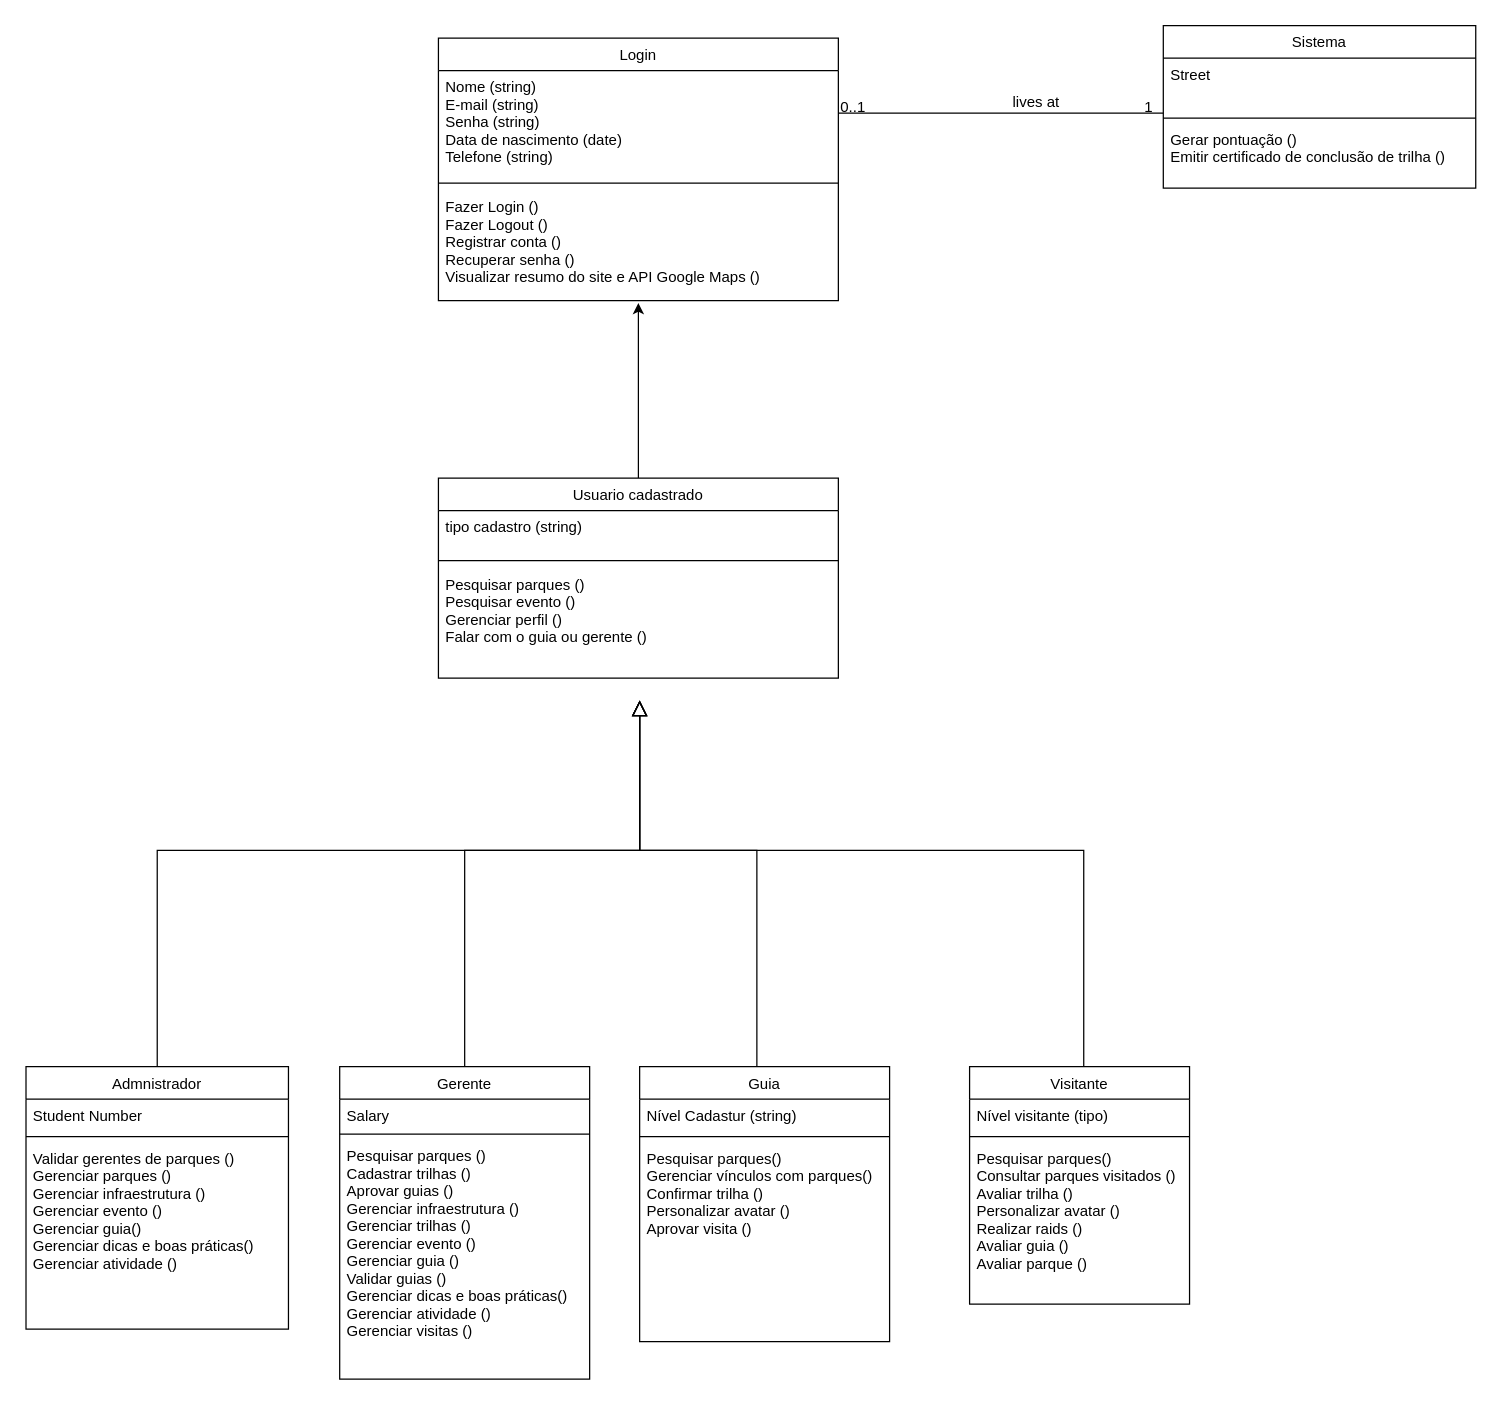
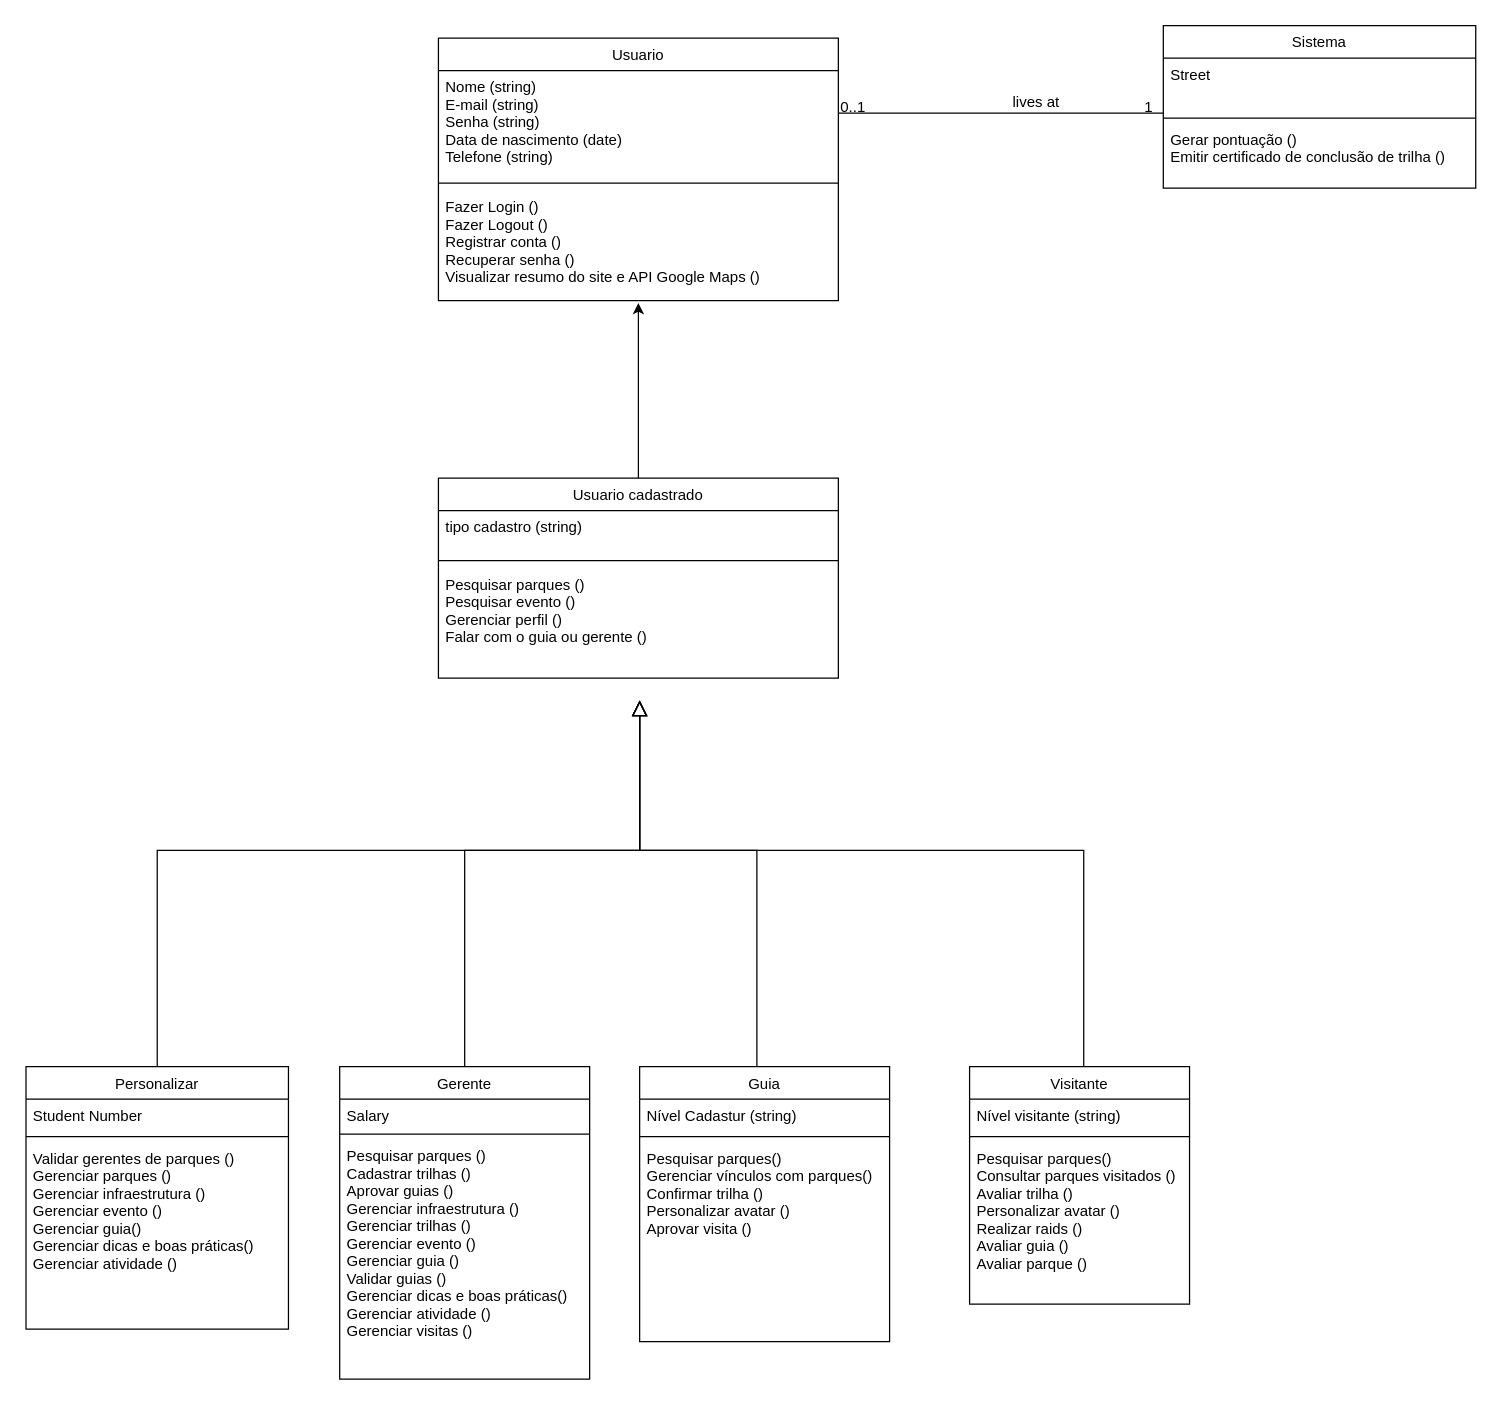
  <mxCell id="0" />
  <mxCell id="1" parent="0" />
- <mxCell id="2" value="Login" style="swimlane;fontStyle=0;align=center;verticalAlign=top;childLayout=stackLayout;horizontal=1;startSize=26;horizontalStack=0;resizeParent=1;resizeLast=0;collapsible=1;marginBottom=0;rounded=0;shadow=0;strokeWidth=1;" parent="1" vertex="1"><mxGeometry y="30" width="320" height="210" as="geometry" x="350"><mxRectangle x="230" y="140" width="160" height="26" as="alternateBounds" /></mxGeometry></mxCell>
+ <mxCell id="2" value="Usuario" style="swimlane;fontStyle=0;align=center;verticalAlign=top;childLayout=stackLayout;horizontal=1;startSize=26;horizontalStack=0;resizeParent=1;resizeLast=0;collapsible=1;marginBottom=0;rounded=0;shadow=0;strokeWidth=1;" parent="1" vertex="1"><mxGeometry y="30" width="320" height="210" as="geometry" x="350"><mxRectangle x="230" y="140" width="160" height="26" as="alternateBounds" /></mxGeometry></mxCell>
  <mxCell id="3" value="Nome (string)&#10;E-mail (string)&#10;Senha (string)&#10;Data de nascimento (date)&#10;Telefone (string)&#10;&#10;&#10;" style="text;align=left;verticalAlign=top;spacingLeft=4;spacingRight=4;overflow=hidden;rotatable=0;points=[[0,0.5],[1,0.5]];portConstraint=eastwest;" parent="2" vertex="1"><mxGeometry y="26" width="320" height="84" as="geometry" /></mxCell>
  <mxCell id="4" value="" style="line;html=1;strokeWidth=1;align=left;verticalAlign=middle;spacingTop=-1;spacingLeft=3;spacingRight=3;rotatable=0;labelPosition=right;points=[];portConstraint=eastwest;" parent="2" vertex="1"><mxGeometry y="110" width="320" height="12" as="geometry" /></mxCell>
  <mxCell id="5" value="Fazer Login ()&#10;Fazer Logout ()&#10;Registrar conta ()&#10;Recuperar senha ()&#10;Visualizar resumo do site e API Google Maps ()" style="text;align=left;verticalAlign=top;spacingLeft=4;spacingRight=4;overflow=hidden;rotatable=0;points=[[0,0.5],[1,0.5]];portConstraint=eastwest;" parent="2" vertex="1"><mxGeometry y="122" width="320" height="88" as="geometry" /></mxCell>
- <mxCell id="6" value="Admnistrador" style="swimlane;fontStyle=0;align=center;verticalAlign=top;childLayout=stackLayout;horizontal=1;startSize=26;horizontalStack=0;resizeParent=1;resizeLast=0;collapsible=1;marginBottom=0;rounded=0;shadow=0;strokeWidth=1;" parent="1" vertex="1"><mxGeometry x="20" y="853" width="210" height="210" as="geometry"><mxRectangle x="130" y="380" width="160" height="26" as="alternateBounds" /></mxGeometry></mxCell>
+ <mxCell id="6" value="Personalizar" style="swimlane;fontStyle=0;align=center;verticalAlign=top;childLayout=stackLayout;horizontal=1;startSize=26;horizontalStack=0;resizeParent=1;resizeLast=0;collapsible=1;marginBottom=0;rounded=0;shadow=0;strokeWidth=1;" parent="1" vertex="1"><mxGeometry x="20" y="853" width="210" height="210" as="geometry"><mxRectangle x="130" y="380" width="160" height="26" as="alternateBounds" /></mxGeometry></mxCell>
  <mxCell id="7" value="Student Number" style="text;align=left;verticalAlign=top;spacingLeft=4;spacingRight=4;overflow=hidden;rotatable=0;points=[[0,0.5],[1,0.5]];portConstraint=eastwest;" parent="6" vertex="1"><mxGeometry y="26" width="210" height="26" as="geometry" /></mxCell>
  <mxCell id="8" value="" style="line;html=1;strokeWidth=1;align=left;verticalAlign=middle;spacingTop=-1;spacingLeft=3;spacingRight=3;rotatable=0;labelPosition=right;points=[];portConstraint=eastwest;" parent="6" vertex="1"><mxGeometry y="52" width="210" height="8" as="geometry" /></mxCell>
  <mxCell id="9" value="Validar gerentes de parques ()&#10;Gerenciar parques ()&#10;Gerenciar infraestrutura ()&#10;Gerenciar evento ()&#10;Gerenciar guia()&#10;Gerenciar dicas e boas práticas()&#10;Gerenciar atividade ()" style="text;align=left;verticalAlign=top;spacingLeft=4;spacingRight=4;overflow=hidden;rotatable=0;points=[[0,0.5],[1,0.5]];portConstraint=eastwest;fontStyle=0" parent="6" vertex="1"><mxGeometry y="60" width="210" height="150" as="geometry" /></mxCell>
  <mxCell id="10" style="edgeStyle=elbowEdgeStyle;rounded=0;orthogonalLoop=1;jettySize=auto;elbow=vertical;html=1;exitX=0.5;exitY=0;exitDx=0;exitDy=0;endSize=10;endArrow=block;endFill=0;" parent="1" source="11" edge="1"><mxGeometry relative="1" as="geometry"><mxPoint x="511" y="560" as="targetPoint" /><mxPoint x="371" y="738" as="sourcePoint" /><Array as="points"><mxPoint x="431" y="680" /></Array></mxGeometry></mxCell>
  <mxCell id="11" value="Gerente" style="swimlane;fontStyle=0;align=center;verticalAlign=top;childLayout=stackLayout;horizontal=1;startSize=26;horizontalStack=0;resizeParent=1;resizeLast=0;collapsible=1;marginBottom=0;rounded=0;shadow=0;strokeWidth=1;" parent="1" vertex="1"><mxGeometry x="271" y="853" width="200" height="250" as="geometry"><mxRectangle x="340" y="380" width="170" height="26" as="alternateBounds" /></mxGeometry></mxCell>
  <mxCell id="12" value="Salary" style="text;align=left;verticalAlign=top;spacingLeft=4;spacingRight=4;overflow=hidden;rotatable=0;points=[[0,0.5],[1,0.5]];portConstraint=eastwest;" parent="11" vertex="1"><mxGeometry y="26" width="200" height="24" as="geometry" /></mxCell>
  <mxCell id="13" value="" style="line;html=1;strokeWidth=1;align=left;verticalAlign=middle;spacingTop=-1;spacingLeft=3;spacingRight=3;rotatable=0;labelPosition=right;points=[];portConstraint=eastwest;" parent="11" vertex="1"><mxGeometry y="50" width="200" height="8" as="geometry" /></mxCell>
  <mxCell id="14" value="Pesquisar parques ()&#10;Cadastrar trilhas ()&#10;Aprovar guias ()&#10;Gerenciar infraestrutura ()&#10;Gerenciar trilhas ()&#10;Gerenciar evento ()&#10;Gerenciar guia ()&#10;Validar guias ()&#10;Gerenciar dicas e boas práticas()&#10;Gerenciar atividade ()&#10;Gerenciar visitas ()" style="text;align=left;verticalAlign=top;spacingLeft=4;spacingRight=4;overflow=hidden;rotatable=0;points=[[0,0.5],[1,0.5]];portConstraint=eastwest;" parent="11" vertex="1"><mxGeometry y="58" width="200" height="192" as="geometry" /></mxCell>
  <mxCell id="15" value="Sistema" style="swimlane;fontStyle=0;align=center;verticalAlign=top;childLayout=stackLayout;horizontal=1;startSize=26;horizontalStack=0;resizeParent=1;resizeLast=0;collapsible=1;marginBottom=0;rounded=0;shadow=0;strokeWidth=1;" parent="1" vertex="1"><mxGeometry x="930" y="20" width="250" height="130" as="geometry"><mxRectangle x="550" y="140" width="160" height="26" as="alternateBounds" /></mxGeometry></mxCell>
  <mxCell id="16" value="Street" style="text;align=left;verticalAlign=top;spacingLeft=4;spacingRight=4;overflow=hidden;rotatable=0;points=[[0,0.5],[1,0.5]];portConstraint=eastwest;" parent="15" vertex="1"><mxGeometry y="26" width="250" height="44" as="geometry" /></mxCell>
  <mxCell id="17" value="" style="line;html=1;strokeWidth=1;align=left;verticalAlign=middle;spacingTop=-1;spacingLeft=3;spacingRight=3;rotatable=0;labelPosition=right;points=[];portConstraint=eastwest;" parent="15" vertex="1"><mxGeometry y="70" width="250" height="8" as="geometry" /></mxCell>
  <mxCell id="18" value="Gerar pontuação ()&#10;Emitir certificado de conclusão de trilha ()" style="text;align=left;verticalAlign=top;spacingLeft=4;spacingRight=4;overflow=hidden;rotatable=0;points=[[0,0.5],[1,0.5]];portConstraint=eastwest;" parent="15" vertex="1"><mxGeometry y="78" width="250" height="52" as="geometry" /></mxCell>
  <mxCell id="19" value="" style="endArrow=none;shadow=0;strokeWidth=1;rounded=0;curved=0;endFill=1;edgeStyle=elbowEdgeStyle;elbow=vertical;" parent="1" source="2" target="15" edge="1"><mxGeometry x="0.5" y="41" relative="1" as="geometry"><mxPoint x="730" y="192" as="sourcePoint" /><mxPoint x="890" y="192" as="targetPoint" /><mxPoint x="-40" y="32" as="offset" /></mxGeometry></mxCell>
  <mxCell id="20" value="0..1" style="resizable=0;align=left;verticalAlign=bottom;labelBackgroundColor=none;fontSize=12;" parent="19" connectable="0" vertex="1"><mxGeometry x="-1" relative="1" as="geometry"><mxPoint y="4" as="offset" /></mxGeometry></mxCell>
  <mxCell id="21" value="1" style="resizable=0;align=right;verticalAlign=bottom;labelBackgroundColor=none;fontSize=12;" parent="19" connectable="0" vertex="1"><mxGeometry x="1" relative="1" as="geometry"><mxPoint x="-7" y="4" as="offset" /></mxGeometry></mxCell>
  <mxCell id="22" value="lives at" style="text;html=1;resizable=0;points=[];;align=center;verticalAlign=middle;labelBackgroundColor=none;rounded=0;shadow=0;strokeWidth=1;fontSize=12;" parent="19" vertex="1" connectable="0"><mxGeometry x="0.5" y="49" relative="1" as="geometry"><mxPoint x="-38" y="40" as="offset" /></mxGeometry></mxCell>
  <mxCell id="23" style="edgeStyle=elbowEdgeStyle;rounded=0;orthogonalLoop=1;jettySize=auto;html=1;exitX=0.469;exitY=0.016;exitDx=0;exitDy=0;endArrow=block;endFill=0;endSize=10;exitPerimeter=0;elbow=vertical;" parent="1" source="24" edge="1"><mxGeometry relative="1" as="geometry"><mxPoint x="511" y="560" as="targetPoint" /><mxPoint x="581" y="614" as="sourcePoint" /><Array as="points"><mxPoint x="551" y="680" /></Array></mxGeometry></mxCell>
  <mxCell id="24" value="Guia" style="swimlane;fontStyle=0;align=center;verticalAlign=top;childLayout=stackLayout;horizontal=1;startSize=26;horizontalStack=0;resizeParent=1;resizeLast=0;collapsible=1;marginBottom=0;rounded=0;shadow=0;strokeWidth=1;" parent="1" vertex="1"><mxGeometry x="511" y="853" width="200" height="220" as="geometry"><mxRectangle x="340" y="380" width="170" height="26" as="alternateBounds" /></mxGeometry></mxCell>
  <mxCell id="25" value="Nível Cadastur (string)" style="text;align=left;verticalAlign=top;spacingLeft=4;spacingRight=4;overflow=hidden;rotatable=0;points=[[0,0.5],[1,0.5]];portConstraint=eastwest;" parent="24" vertex="1"><mxGeometry y="26" width="200" height="26" as="geometry" /></mxCell>
  <mxCell id="26" value="" style="line;html=1;strokeWidth=1;align=left;verticalAlign=middle;spacingTop=-1;spacingLeft=3;spacingRight=3;rotatable=0;labelPosition=right;points=[];portConstraint=eastwest;" parent="24" vertex="1"><mxGeometry y="52" width="200" height="8" as="geometry" /></mxCell>
  <mxCell id="27" value="Pesquisar parques()&#10;Gerenciar vínculos com parques()&#10;Confirmar trilha ()&#10;Personalizar avatar ()&#10;Aprovar visita ()" style="text;align=left;verticalAlign=top;spacingLeft=4;spacingRight=4;overflow=hidden;rotatable=0;points=[[0,0.5],[1,0.5]];portConstraint=eastwest;" parent="24" vertex="1"><mxGeometry y="60" width="200" height="160" as="geometry" /></mxCell>
  <mxCell id="28" style="edgeStyle=elbowEdgeStyle;rounded=0;orthogonalLoop=1;jettySize=auto;html=1;exitX=0.519;exitY=0.003;exitDx=0;exitDy=0;endSize=10;endArrow=block;endFill=0;exitPerimeter=0;elbow=vertical;" parent="1" source="29" edge="1"><mxGeometry relative="1" as="geometry"><mxPoint x="511" y="560" as="targetPoint" /><mxPoint x="765" y="614" as="sourcePoint" /><Array as="points"><mxPoint x="641" y="680" /></Array></mxGeometry></mxCell>
  <mxCell id="29" value="Visitante" style="swimlane;fontStyle=0;align=center;verticalAlign=top;childLayout=stackLayout;horizontal=1;startSize=26;horizontalStack=0;resizeParent=1;resizeLast=0;collapsible=1;marginBottom=0;rounded=0;shadow=0;strokeWidth=1;" parent="1" vertex="1"><mxGeometry x="775" y="853" width="176" height="190" as="geometry"><mxRectangle x="340" y="380" width="170" height="26" as="alternateBounds" /></mxGeometry></mxCell>
- <mxCell id="30" value="Nível visitante (tipo)" style="text;align=left;verticalAlign=top;spacingLeft=4;spacingRight=4;overflow=hidden;rotatable=0;points=[[0,0.5],[1,0.5]];portConstraint=eastwest;" parent="29" vertex="1"><mxGeometry y="26" width="176" height="26" as="geometry" /></mxCell>
+ <mxCell id="30" value="Nível visitante (string)" style="text;align=left;verticalAlign=top;spacingLeft=4;spacingRight=4;overflow=hidden;rotatable=0;points=[[0,0.5],[1,0.5]];portConstraint=eastwest;" parent="29" vertex="1"><mxGeometry y="26" width="176" height="26" as="geometry" /></mxCell>
  <mxCell id="31" value="" style="line;html=1;strokeWidth=1;align=left;verticalAlign=middle;spacingTop=-1;spacingLeft=3;spacingRight=3;rotatable=0;labelPosition=right;points=[];portConstraint=eastwest;" parent="29" vertex="1"><mxGeometry y="52" width="176" height="8" as="geometry" /></mxCell>
  <mxCell id="32" value="Pesquisar parques()&#10;Consultar parques visitados ()&#10;Avaliar trilha ()&#10;Personalizar avatar ()&#10;Realizar raids ()&#10;Avaliar guia ()&#10;Avaliar parque ()" style="text;align=left;verticalAlign=top;spacingLeft=4;spacingRight=4;overflow=hidden;rotatable=0;points=[[0,0.5],[1,0.5]];portConstraint=eastwest;" parent="29" vertex="1"><mxGeometry y="60" width="176" height="130" as="geometry" /></mxCell>
  <mxCell id="33" style="edgeStyle=elbowEdgeStyle;rounded=0;orthogonalLoop=1;jettySize=auto;elbow=vertical;html=1;exitX=0.5;exitY=0;exitDx=0;exitDy=0;endSize=10;endArrow=block;endFill=0;" parent="1" source="6" edge="1"><mxGeometry relative="1" as="geometry"><mxPoint x="511" y="560" as="targetPoint" /><mxPoint x="370.72" y="737.72" as="sourcePoint" /><Array as="points"><mxPoint x="321" y="680" /></Array></mxGeometry></mxCell>
  <mxCell id="34" style="edgeStyle=orthogonalEdgeStyle;rounded=0;orthogonalLoop=1;jettySize=auto;html=1;" edge="1" parent="1" source="35"><mxGeometry relative="1" as="geometry"><mxPoint x="510" y="242" as="targetPoint" /></mxGeometry></mxCell>
  <mxCell id="35" value="Usuario cadastrado" style="swimlane;fontStyle=0;align=center;verticalAlign=top;childLayout=stackLayout;horizontal=1;startSize=26;horizontalStack=0;resizeParent=1;resizeLast=0;collapsible=1;marginBottom=0;rounded=0;shadow=0;strokeWidth=1;" vertex="1" parent="1"><mxGeometry y="382" width="320" height="160" as="geometry" x="350"><mxRectangle x="230" y="140" width="160" height="26" as="alternateBounds" /></mxGeometry></mxCell>
  <mxCell id="36" value="tipo cadastro (string)&#10;&#10;" style="text;align=left;verticalAlign=top;spacingLeft=4;spacingRight=4;overflow=hidden;rotatable=0;points=[[0,0.5],[1,0.5]];portConstraint=eastwest;" vertex="1" parent="35"><mxGeometry y="26" width="320" height="34" as="geometry" /></mxCell>
  <mxCell id="37" value="" style="line;html=1;strokeWidth=1;align=left;verticalAlign=middle;spacingTop=-1;spacingLeft=3;spacingRight=3;rotatable=0;labelPosition=right;points=[];portConstraint=eastwest;" vertex="1" parent="35"><mxGeometry y="60" width="320" height="12" as="geometry" /></mxCell>
  <mxCell id="38" value="Pesquisar parques ()&#10;Pesquisar evento ()&#10;Gerenciar perfil ()&#10;Falar com o guia ou gerente ()" style="text;align=left;verticalAlign=top;spacingLeft=4;spacingRight=4;overflow=hidden;rotatable=0;points=[[0,0.5],[1,0.5]];portConstraint=eastwest;" vertex="1" parent="35"><mxGeometry y="72" width="320" height="88" as="geometry" /></mxCell>
